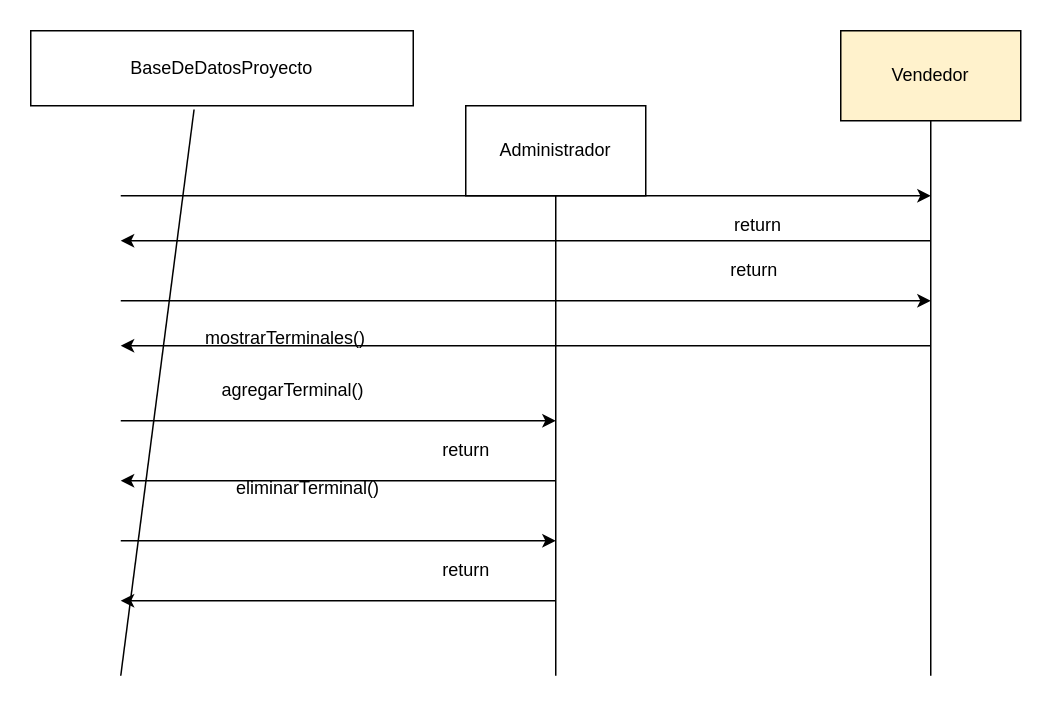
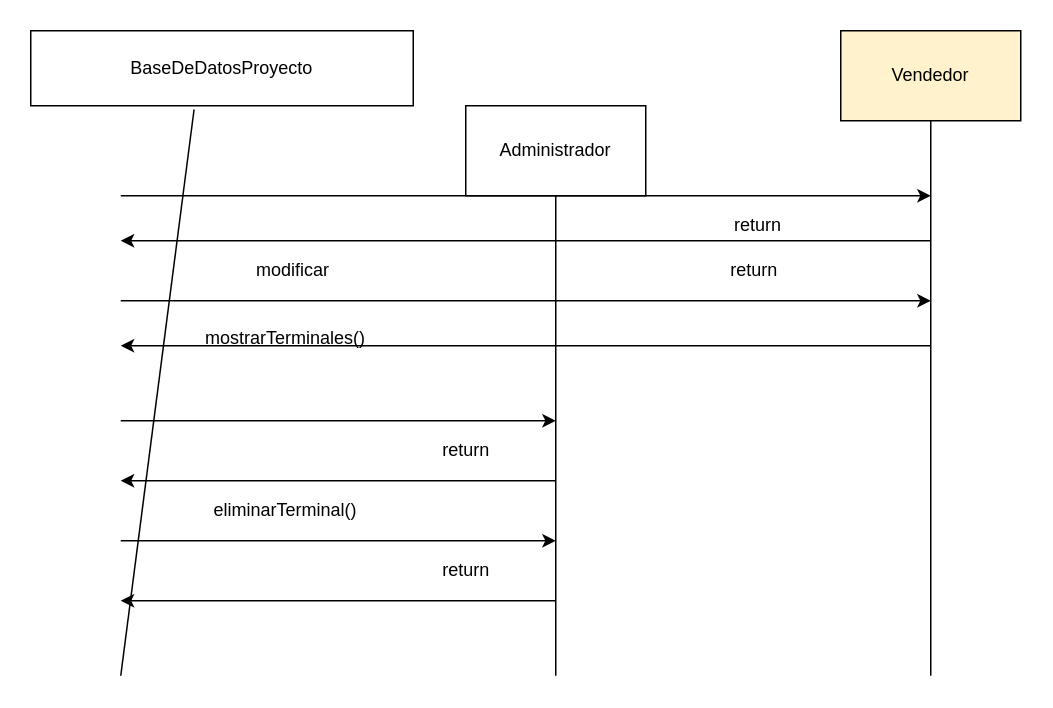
  <mxCell id="0" />
  <mxCell id="1" parent="0" />
  <mxCell id="2" value="BaseDeDatosProyecto" style="rounded=0;whiteSpace=wrap;html=1;" parent="1" vertex="1"><mxGeometry x="20" y="20" width="255" height="50" as="geometry" /></mxCell>
  <mxCell id="3" value="Administrador" style="rounded=0;whiteSpace=wrap;html=1;" parent="1" vertex="1"><mxGeometry x="310" y="70" width="120" height="60" as="geometry" /></mxCell>
  <mxCell id="4" value="Vendedor" style="rounded=0;whiteSpace=wrap;html=1;fillColor=#fff2cc;" parent="1" vertex="1"><mxGeometry x="560" y="20" width="120" height="60" as="geometry" /></mxCell>
  <mxCell id="5" value="" style="endArrow=none;html=1;entryX=0.427;entryY=1.05;entryDx=0;entryDy=0;entryPerimeter=0;" parent="1" target="2" edge="1"><mxGeometry width="50" height="50" relative="1" as="geometry"><mxPoint x="80" y="450" as="sourcePoint" /><mxPoint x="84" y="110" as="targetPoint" /></mxGeometry></mxCell>
  <mxCell id="6" value="" style="endArrow=none;html=1;entryX=0.5;entryY=1;entryDx=0;entryDy=0;" parent="1" target="3" edge="1"><mxGeometry width="50" height="50" relative="1" as="geometry"><mxPoint x="370" y="450" as="sourcePoint" /><mxPoint x="90" y="90" as="targetPoint" /></mxGeometry></mxCell>
  <mxCell id="7" value="" style="endArrow=none;html=1;entryX=0.5;entryY=1;entryDx=0;entryDy=0;" parent="1" target="4" edge="1"><mxGeometry width="50" height="50" relative="1" as="geometry"><mxPoint x="620" y="450" as="sourcePoint" /><mxPoint x="100" y="100" as="targetPoint" /></mxGeometry></mxCell>
  <mxCell id="8" value="" style="endArrow=classic;html=1;" parent="1" edge="1"><mxGeometry width="50" height="50" relative="1" as="geometry"><mxPoint x="80" y="130" as="sourcePoint" /><mxPoint x="620" y="130" as="targetPoint" /></mxGeometry></mxCell>
  <mxCell id="9" value="" style="endArrow=classic;html=1;" parent="1" edge="1"><mxGeometry width="50" height="50" relative="1" as="geometry"><mxPoint x="620" y="160" as="sourcePoint" /><mxPoint x="80" y="160" as="targetPoint" /></mxGeometry></mxCell>
  <mxCell id="10" value="mostrarTerminales()" style="text;html=1;strokeColor=none;fillColor=none;align=center;verticalAlign=middle;whiteSpace=wrap;rounded=0;" parent="1" vertex="1"><mxGeometry x="120" y="215" width="140" height="20" as="geometry" /></mxCell>
  <mxCell id="11" value="return" style="text;html=1;strokeColor=none;fillColor=none;align=center;verticalAlign=middle;whiteSpace=wrap;rounded=0;" parent="1" vertex="1"><mxGeometry x="460" y="140" width="90" height="20" as="geometry" /></mxCell>
- <mxCell id="12" value="eliminarTerminal()" style="text;html=1;strokeColor=none;fillColor=none;align=center;verticalAlign=middle;whiteSpace=wrap;rounded=0;" parent="1" vertex="1"><mxGeometry x="150" y="315" width="110" height="20" as="geometry" /></mxCell>
+ <mxCell id="12" value="eliminarTerminal()" style="text;html=1;strokeColor=none;fillColor=none;align=center;verticalAlign=middle;whiteSpace=wrap;rounded=0;" parent="1" vertex="1"><mxGeometry x="135" y="330" width="110" height="20" as="geometry" /></mxCell>
  <mxCell id="13" value="" style="endArrow=classic;html=1;" parent="1" edge="1"><mxGeometry width="50" height="50" relative="1" as="geometry"><mxPoint x="80" y="200" as="sourcePoint" /><mxPoint x="620" y="200" as="targetPoint" /></mxGeometry></mxCell>
  <mxCell id="14" value="" style="endArrow=classic;html=1;" parent="1" edge="1"><mxGeometry width="50" height="50" relative="1" as="geometry"><mxPoint x="620" y="230" as="sourcePoint" /><mxPoint x="80" y="230" as="targetPoint" /></mxGeometry></mxCell>
+ <mxCell id="15" value="modificar" style="text;html=1;strokeColor=none;fillColor=none;align=center;verticalAlign=middle;whiteSpace=wrap;rounded=0;" parent="1" vertex="1"><mxGeometry x="130" y="170" width="130" height="20" as="geometry" /></mxCell>
  <mxCell id="16" value="return" style="text;html=1;strokeColor=none;fillColor=none;align=center;verticalAlign=middle;whiteSpace=wrap;rounded=0;" parent="1" vertex="1"><mxGeometry x="460" y="170" width="85" height="20" as="geometry" /></mxCell>
  <mxCell id="17" value="" style="endArrow=classic;html=1;" parent="1" edge="1"><mxGeometry width="50" height="50" relative="1" as="geometry"><mxPoint x="80" y="280" as="sourcePoint" /><mxPoint x="370" y="280" as="targetPoint" /></mxGeometry></mxCell>
  <mxCell id="18" value="" style="endArrow=classic;html=1;" parent="1" edge="1"><mxGeometry width="50" height="50" relative="1" as="geometry"><mxPoint x="370" y="320" as="sourcePoint" /><mxPoint x="80" y="320" as="targetPoint" /></mxGeometry></mxCell>
- <mxCell id="19" value="agregarTerminal()" style="text;html=1;strokeColor=none;fillColor=none;align=center;verticalAlign=middle;whiteSpace=wrap;rounded=0;" parent="1" vertex="1"><mxGeometry x="140" y="250" width="110" height="20" as="geometry" /></mxCell>
  <mxCell id="20" value="return" style="text;html=1;strokeColor=none;fillColor=none;align=center;verticalAlign=middle;whiteSpace=wrap;rounded=0;" parent="1" vertex="1"><mxGeometry x="267.5" y="290" width="85" height="20" as="geometry" /></mxCell>
  <mxCell id="21" value="" style="endArrow=classic;html=1;" parent="1" edge="1"><mxGeometry width="50" height="50" relative="1" as="geometry"><mxPoint x="80" y="360" as="sourcePoint" /><mxPoint x="370" y="360" as="targetPoint" /></mxGeometry></mxCell>
  <mxCell id="22" value="" style="endArrow=classic;html=1;" parent="1" edge="1"><mxGeometry width="50" height="50" relative="1" as="geometry"><mxPoint x="370" y="400" as="sourcePoint" /><mxPoint x="80" y="400" as="targetPoint" /></mxGeometry></mxCell>
  <mxCell id="23" value="return" style="text;html=1;strokeColor=none;fillColor=none;align=center;verticalAlign=middle;whiteSpace=wrap;rounded=0;" parent="1" vertex="1"><mxGeometry x="267.5" y="370" width="85" height="20" as="geometry" /></mxCell>
